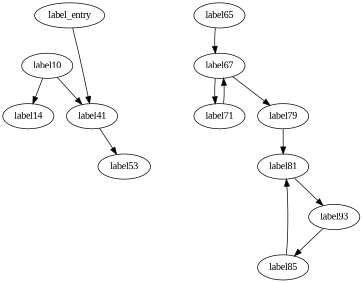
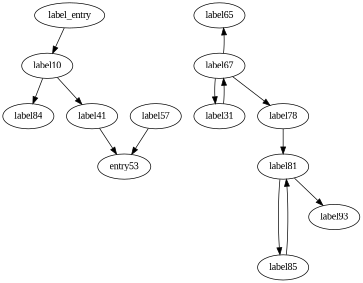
  digraph {
    fontname="Liberation Serif"
    node [fontname="Liberation Serif"]
    edge [fontname="Liberation Serif"]
    label_entry
    label10
-   label14
+   label14 [label=label84]
    label41
-   label53
+   label53 [label=entry53]
+   label57
    label65
    label67
-   label71
-   label79
+   label71 [label=label31]
+   label79 [label=label78]
    label81
    label85
    label93
-   label_entry -> label41
+   label_entry -> label10
    label10 -> label14
    label10 -> label41
    label41 -> label53
-   label65 -> label67
+   label57 -> label53
+   label67 -> label65
    label67 -> label71
    label67 -> label79
    label71 -> label67
    label79 -> label81
-   label93 -> label85
+   label81 -> label85
    label81 -> label93
    label85 -> label81
  }
